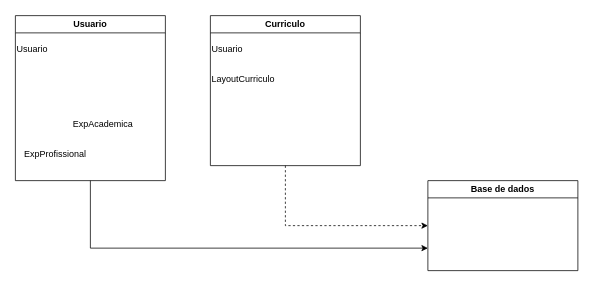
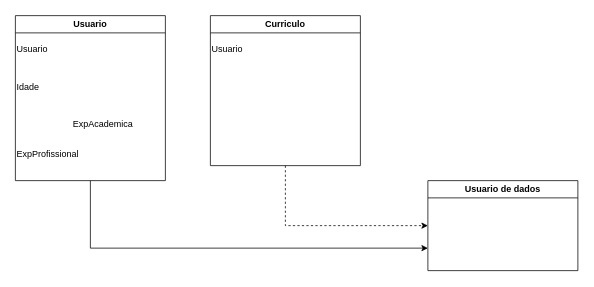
  <mxCell id="0" />
  <mxCell id="1" parent="0" />
  <mxCell id="2" style="edgeStyle=orthogonalEdgeStyle;rounded=0;orthogonalLoop=1;jettySize=auto;html=1;exitX=0.5;exitY=1;exitDx=0;exitDy=0;entryX=0;entryY=0.75;entryDx=0;entryDy=0;" edge="1" parent="1" source="3" target="12"><mxGeometry relative="1" as="geometry" /></mxCell>
  <mxCell id="3" value="Usuario" style="swimlane;whiteSpace=wrap;html=1;" vertex="1" parent="1"><mxGeometry x="20" y="20" width="200" height="220" as="geometry" /></mxCell>
  <mxCell id="4" value="Usuario" style="text;html=1;align=left;verticalAlign=middle;resizable=0;points=[];autosize=1;strokeColor=none;fillColor=none;" vertex="1" parent="3"><mxGeometry y="30" width="60" height="30" as="geometry" /></mxCell>
+ <mxCell id="5" value="Idade" style="text;html=1;align=left;verticalAlign=middle;resizable=0;points=[];autosize=1;strokeColor=none;fillColor=none;" vertex="1" parent="3"><mxGeometry y="80" width="50" height="30" as="geometry" /></mxCell>
  <mxCell id="6" value="ExpAcademica&lt;br&gt;" style="text;html=1;align=left;verticalAlign=middle;resizable=0;points=[];autosize=1;strokeColor=none;fillColor=none;" vertex="1" parent="3"><mxGeometry x="75" y="130" width="100" height="30" as="geometry" /></mxCell>
- <mxCell id="7" value="ExpProfissional" style="text;html=1;align=left;verticalAlign=middle;resizable=0;points=[];autosize=1;strokeColor=none;fillColor=none;" vertex="1" parent="3"><mxGeometry x="10" y="170" width="110" height="30" as="geometry" /></mxCell>
+ <mxCell id="7" value="ExpProfissional" style="text;html=1;align=left;verticalAlign=middle;resizable=0;points=[];autosize=1;strokeColor=none;fillColor=none;" vertex="1" parent="3"><mxGeometry y="170" width="110" height="30" as="geometry" /></mxCell>
  <mxCell id="8" style="edgeStyle=orthogonalEdgeStyle;rounded=0;orthogonalLoop=1;jettySize=auto;html=1;exitX=0.5;exitY=1;exitDx=0;exitDy=0;entryX=0;entryY=0.5;entryDx=0;entryDy=0;dashed=1;" edge="1" parent="1" source="9" target="12"><mxGeometry relative="1" as="geometry" /></mxCell>
  <mxCell id="9" value="Curriculo" style="swimlane;whiteSpace=wrap;html=1;" vertex="1" parent="1"><mxGeometry x="280" y="20" width="200" height="200" as="geometry" /></mxCell>
  <mxCell id="10" value="Usuario" style="text;html=1;align=left;verticalAlign=middle;resizable=0;points=[];autosize=1;strokeColor=none;fillColor=none;" vertex="1" parent="9"><mxGeometry y="30" width="60" height="30" as="geometry" /></mxCell>
- <mxCell id="11" value="LayoutCurriculo&lt;br&gt;" style="text;html=1;align=left;verticalAlign=middle;resizable=0;points=[];autosize=1;strokeColor=none;fillColor=none;" vertex="1" parent="9"><mxGeometry y="70" width="110" height="30" as="geometry" /></mxCell>
- <mxCell id="12" value="Base de dados" style="swimlane;whiteSpace=wrap;html=1;" vertex="1" parent="1"><mxGeometry x="570" y="240" width="200" height="120" as="geometry" /></mxCell>
+ <mxCell id="12" value="Usuario de dados" style="swimlane;whiteSpace=wrap;html=1;" vertex="1" parent="1"><mxGeometry x="570" y="240" width="200" height="120" as="geometry" /></mxCell>
